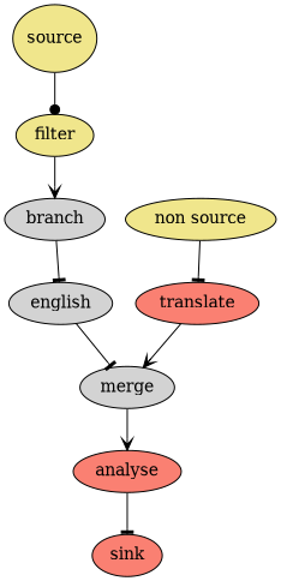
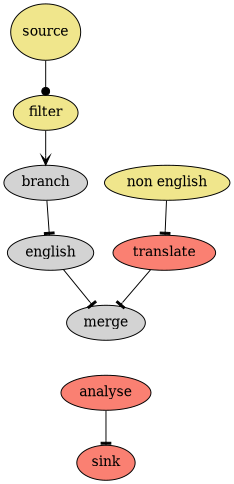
  digraph {
    node [fillcolor=khaki style=filled]
    edge [arrowhead=tee]
    n1 [fixedsize=true height=0.8 label=source width=1]
    n2 [label=filter]
    n3 [fillcolor=lightgrey label=branch]
    n4 [fillcolor=lightgrey label=english]
    n5 [fillcolor=lightgrey label=merge]
-   n6 [label="non source"]
+   n6 [label="non english"]
    n7 [fillcolor=salmon label=translate]
    n8 [fillcolor=salmon label=analyse]
    n9 [fillcolor=salmon label=sink]
    n1 -> n2 [arrowhead=dot]
    n2 -> n3 [arrowhead=vee]
    n3 -> n4
    n4 -> n5
-   n5 -> n8 [arrowhead=vee]
    n6 -> n7
-   n7 -> n5 [arrowhead=vee]
+   n7 -> n5
    n8 -> n9
  }
